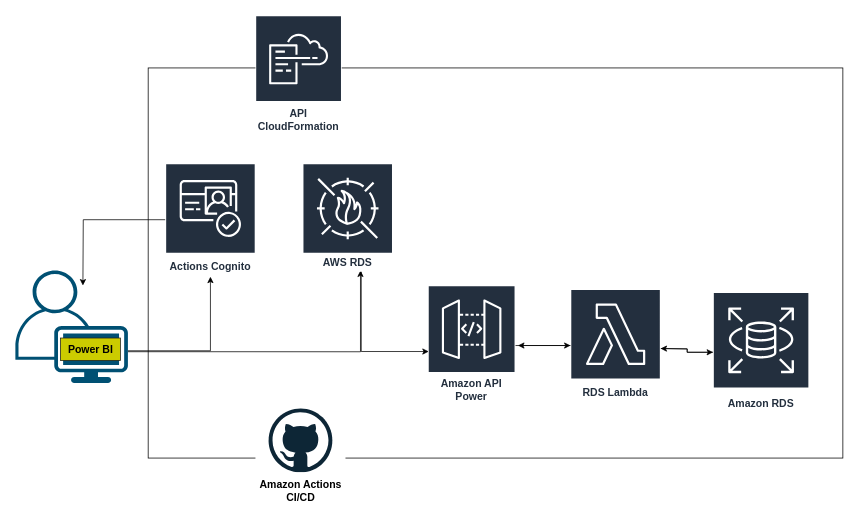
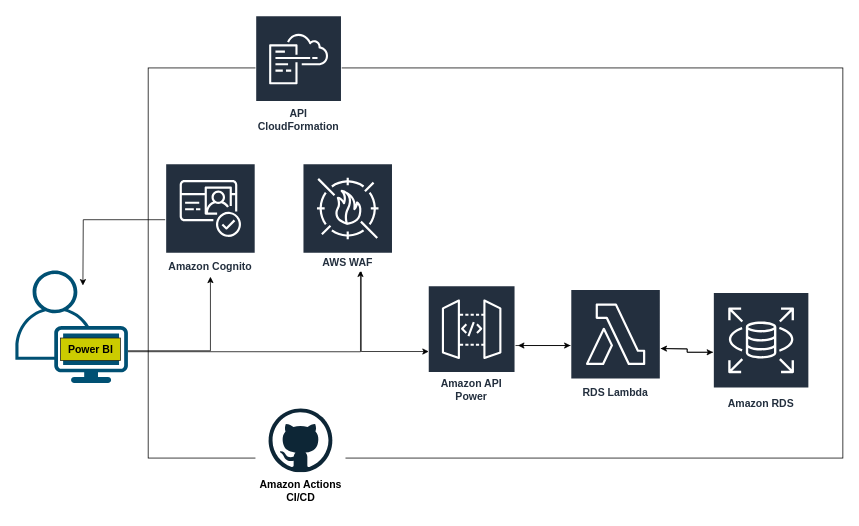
  <mxCell id="0" />
  <mxCell id="1" parent="0" />
  <mxCell id="2" value="" style="whiteSpace=wrap;html=1;fillColor=none;movable=0;resizable=0;rotatable=0;deletable=0;editable=0;locked=1;connectable=0;" vertex="1" parent="1"><mxGeometry x="197" y="90" width="926" height="520" as="geometry" /></mxCell>
  <mxCell id="3" style="edgeStyle=orthogonalEdgeStyle;rounded=0;orthogonalLoop=1;jettySize=auto;html=1;" edge="1" parent="1" source="4" target="8"><mxGeometry relative="1" as="geometry" /></mxCell>
  <mxCell id="4" value="&lt;font style=&quot;font-size: 14px;&quot;&gt;Amazon API Power&lt;/font&gt;" style="sketch=0;outlineConnect=0;fontColor=#232F3E;gradientColor=none;strokeColor=#ffffff;fillColor=#232F3E;dashed=0;verticalLabelPosition=middle;verticalAlign=bottom;align=center;html=1;whiteSpace=wrap;fontSize=10;fontStyle=1;spacing=3;shape=mxgraph.aws4.productIcon;prIcon=mxgraph.aws4.api_gateway;" parent="1" vertex="1"><mxGeometry x="570" y="380" width="116.36" height="160" as="geometry" /></mxCell>
  <mxCell id="5" style="edgeStyle=orthogonalEdgeStyle;rounded=0;orthogonalLoop=1;jettySize=auto;html=1;" parent="1" source="6" edge="1"><mxGeometry relative="1" as="geometry"><mxPoint x="880" y="464" as="targetPoint" /></mxGeometry></mxCell>
  <mxCell id="6" value="&lt;font style=&quot;font-size: 14px;&quot;&gt;Amazon RDS&lt;/font&gt;" style="sketch=0;outlineConnect=0;fontColor=#232F3E;gradientColor=none;strokeColor=#ffffff;fillColor=#232F3E;dashed=0;verticalLabelPosition=middle;verticalAlign=bottom;align=center;html=1;whiteSpace=wrap;fontSize=10;fontStyle=1;spacing=3;shape=mxgraph.aws4.productIcon;prIcon=mxgraph.aws4.rds;" parent="1" vertex="1"><mxGeometry x="950" y="389" width="128" height="160" as="geometry" /></mxCell>
  <mxCell id="7" style="edgeStyle=orthogonalEdgeStyle;rounded=0;orthogonalLoop=1;jettySize=auto;html=1;" edge="1" parent="1" target="6"><mxGeometry relative="1" as="geometry"><mxPoint x="880" y="464" as="sourcePoint" /></mxGeometry></mxCell>
  <mxCell id="8" value="&lt;font style=&quot;font-size: 14px;&quot;&gt;RDS Lambda&lt;/font&gt;" style="sketch=0;outlineConnect=0;fontColor=#232F3E;gradientColor=none;strokeColor=#ffffff;fillColor=#232F3E;dashed=0;verticalLabelPosition=middle;verticalAlign=bottom;align=center;html=1;whiteSpace=wrap;fontSize=10;fontStyle=1;spacing=3;shape=mxgraph.aws4.productIcon;prIcon=mxgraph.aws4.lambda;" parent="1" vertex="1"><mxGeometry x="760" y="385" width="120" height="150" as="geometry" /></mxCell>
  <mxCell id="9" style="edgeStyle=orthogonalEdgeStyle;rounded=0;orthogonalLoop=1;jettySize=auto;html=1;" edge="1" parent="1" source="10"><mxGeometry relative="1" as="geometry"><mxPoint x="110" y="380" as="targetPoint" /></mxGeometry></mxCell>
- <mxCell id="10" value="&lt;font style=&quot;font-size: 14px;&quot;&gt;Actions Cognito&lt;/font&gt;" style="sketch=0;outlineConnect=0;fontColor=#232F3E;gradientColor=none;strokeColor=#ffffff;fillColor=#232F3E;dashed=0;verticalLabelPosition=middle;verticalAlign=bottom;align=center;html=1;whiteSpace=wrap;fontSize=10;fontStyle=1;spacing=3;shape=mxgraph.aws4.productIcon;prIcon=mxgraph.aws4.cognito;" parent="1" vertex="1"><mxGeometry x="220" y="217.25" width="120" height="150" as="geometry" /></mxCell>
+ <mxCell id="10" value="&lt;font style=&quot;font-size: 14px;&quot;&gt;Amazon Cognito&lt;/font&gt;" style="sketch=0;outlineConnect=0;fontColor=#232F3E;gradientColor=none;strokeColor=#ffffff;fillColor=#232F3E;dashed=0;verticalLabelPosition=middle;verticalAlign=bottom;align=center;html=1;whiteSpace=wrap;fontSize=10;fontStyle=1;spacing=3;shape=mxgraph.aws4.productIcon;prIcon=mxgraph.aws4.cognito;" parent="1" vertex="1"><mxGeometry x="220" y="217.25" width="120" height="150" as="geometry" /></mxCell>
  <mxCell id="11" style="edgeStyle=orthogonalEdgeStyle;rounded=0;orthogonalLoop=1;jettySize=auto;html=1;" edge="1" parent="1"><mxGeometry relative="1" as="geometry"><mxPoint x="170" y="467" as="sourcePoint" /><mxPoint x="280" y="368.25" as="targetPoint" /><Array as="points"><mxPoint x="280" y="467" /></Array></mxGeometry></mxCell>
  <mxCell id="12" style="edgeStyle=orthogonalEdgeStyle;rounded=0;orthogonalLoop=1;jettySize=auto;html=1;" edge="1" parent="1"><mxGeometry relative="1" as="geometry"><mxPoint x="170" y="468.25" as="sourcePoint" /><mxPoint x="480" y="360" as="targetPoint" /><Array as="points"><mxPoint x="480" y="468.25" /></Array></mxGeometry></mxCell>
  <mxCell id="13" style="edgeStyle=orthogonalEdgeStyle;rounded=0;orthogonalLoop=1;jettySize=auto;html=1;entryX=1.031;entryY=0.5;entryDx=0;entryDy=0;entryPerimeter=0;" parent="1" source="8" target="4" edge="1"><mxGeometry relative="1" as="geometry" /></mxCell>
  <mxCell id="14" style="edgeStyle=orthogonalEdgeStyle;rounded=0;orthogonalLoop=1;jettySize=auto;html=1;" edge="1" parent="1"><mxGeometry relative="1" as="geometry"><mxPoint x="481" y="359.75" as="sourcePoint" /><mxPoint x="571" y="468" as="targetPoint" /><Array as="points"><mxPoint x="481" y="468" /></Array></mxGeometry></mxCell>
- <mxCell id="15" value="&lt;font style=&quot;font-size: 14px;&quot;&gt;AWS RDS&lt;/font&gt;" style="sketch=0;outlineConnect=0;fontColor=#232F3E;gradientColor=none;strokeColor=#ffffff;fillColor=#232F3E;dashed=0;verticalLabelPosition=middle;verticalAlign=bottom;align=center;html=1;whiteSpace=wrap;fontSize=10;fontStyle=1;spacing=3;shape=mxgraph.aws4.productIcon;prIcon=mxgraph.aws4.waf;" vertex="1" parent="1"><mxGeometry x="403" y="217.25" width="120" height="144.5" as="geometry" /></mxCell>
+ <mxCell id="15" value="&lt;font style=&quot;font-size: 14px;&quot;&gt;AWS WAF&lt;/font&gt;" style="sketch=0;outlineConnect=0;fontColor=#232F3E;gradientColor=none;strokeColor=#ffffff;fillColor=#232F3E;dashed=0;verticalLabelPosition=middle;verticalAlign=bottom;align=center;html=1;whiteSpace=wrap;fontSize=10;fontStyle=1;spacing=3;shape=mxgraph.aws4.productIcon;prIcon=mxgraph.aws4.waf;" vertex="1" parent="1"><mxGeometry x="403" y="217.25" width="120" height="144.5" as="geometry" /></mxCell>
  <mxCell id="16" value="&lt;font style=&quot;font-size: 14px;&quot;&gt;API CloudFormation&lt;/font&gt;" style="sketch=0;outlineConnect=0;fontColor=#232F3E;gradientColor=none;strokeColor=#ffffff;fillColor=#232F3E;dashed=0;verticalLabelPosition=middle;verticalAlign=bottom;align=center;html=1;whiteSpace=wrap;fontSize=10;fontStyle=1;spacing=3;shape=mxgraph.aws4.productIcon;prIcon=mxgraph.aws4.cloudformation;" vertex="1" parent="1"><mxGeometry x="340" y="20" width="115" height="160" as="geometry" /></mxCell>
  <mxCell id="17" value="" style="group" vertex="1" connectable="0" parent="1"><mxGeometry x="20" y="360" width="150" height="150" as="geometry" /></mxCell>
  <mxCell id="18" value="" style="points=[[0.35,0,0],[0.98,0.51,0],[1,0.71,0],[0.67,1,0],[0,0.795,0],[0,0.65,0]];verticalLabelPosition=bottom;sketch=0;html=1;verticalAlign=top;aspect=fixed;align=center;pointerEvents=1;shape=mxgraph.cisco19.user;fillColor=#005073;strokeColor=none;" parent="17" vertex="1"><mxGeometry width="150" height="150" as="geometry" /></mxCell>
  <mxCell id="19" value="&lt;b&gt;&lt;font style=&quot;font-size: 14px;&quot;&gt;Power BI&lt;/font&gt;&lt;/b&gt;" style="text;html=1;align=center;verticalAlign=middle;resizable=0;points=[];autosize=1;strokeColor=#1F1F1F;fillColor=#CCCC00;" vertex="1" parent="17"><mxGeometry x="60" y="90" width="80" height="30" as="geometry" /></mxCell>
  <mxCell id="20" value="" style="group;fillColor=#FFFFFF;" vertex="1" connectable="0" parent="1"><mxGeometry x="340" y="544" width="120" height="135" as="geometry" /></mxCell>
  <mxCell id="21" value="" style="dashed=0;outlineConnect=0;html=1;align=center;labelPosition=center;verticalLabelPosition=bottom;verticalAlign=top;shape=mxgraph.weblogos.github" vertex="1" parent="20"><mxGeometry x="17.5" width="85" height="85" as="geometry" /></mxCell>
  <mxCell id="22" value="&lt;font style=&quot;font-size: 14px;&quot;&gt;&lt;b&gt;Amazon Actions &lt;br&gt;CI/CD&lt;/b&gt;&lt;/font&gt;" style="text;html=1;align=center;verticalAlign=middle;resizable=0;points=[];autosize=1;strokeColor=none;fillColor=#FFFFFF;" vertex="1" parent="20"><mxGeometry y="85" width="120" height="50" as="geometry" /></mxCell>
